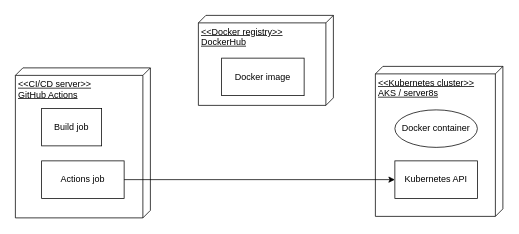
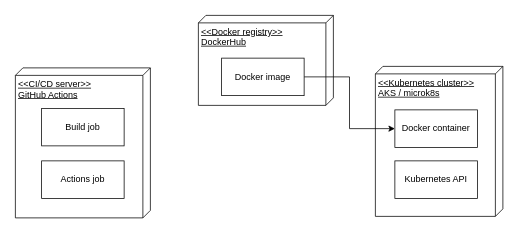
  <mxCell id="0" />
  <mxCell id="1" parent="0" />
  <mxCell id="2" value="&amp;lt;&amp;lt;CI/CD server&amp;gt;&amp;gt;&lt;br&gt;GitHub Actions" style="verticalAlign=top;align=left;spacingTop=8;spacingLeft=2;spacingRight=12;shape=cube;size=10;direction=south;fontStyle=4;html=1;whiteSpace=wrap;" vertex="1" parent="1"><mxGeometry x="20" y="90" width="180" height="200" as="geometry" /></mxCell>
- <mxCell id="3" value="Build job" style="html=1;whiteSpace=wrap;" vertex="1" parent="1"><mxGeometry x="55" y="144" width="80" height="50" as="geometry" /></mxCell>
+ <mxCell id="3" value="Build job" style="html=1;whiteSpace=wrap;" vertex="1" parent="1"><mxGeometry x="55" y="144" width="110" height="50" as="geometry" /></mxCell>
  <mxCell id="4" value="Actions job" style="html=1;whiteSpace=wrap;" vertex="1" parent="1"><mxGeometry x="55" y="214" width="110" height="50" as="geometry" /></mxCell>
  <mxCell id="5" value="&amp;lt;&amp;lt;Docker registry&amp;gt;&amp;gt;&lt;br&gt;DockerHub" style="verticalAlign=top;align=left;spacingTop=8;spacingLeft=2;spacingRight=12;shape=cube;size=10;direction=south;fontStyle=4;html=1;whiteSpace=wrap;" vertex="1" parent="1"><mxGeometry x="264" y="20" width="180" height="120" as="geometry" /></mxCell>
- <mxCell id="6" value="&amp;lt;&amp;lt;Kubernetes cluster&amp;gt;&amp;gt;&lt;br&gt;AKS / server8s" style="verticalAlign=top;align=left;spacingTop=8;spacingLeft=2;spacingRight=12;shape=cube;size=10;direction=south;fontStyle=4;html=1;whiteSpace=wrap;" vertex="1" parent="1"><mxGeometry x="500" y="88" width="170" height="200" as="geometry" /></mxCell>
+ <mxCell id="6" value="&amp;lt;&amp;lt;Kubernetes cluster&amp;gt;&amp;gt;&lt;br&gt;AKS / microk8s" style="verticalAlign=top;align=left;spacingTop=8;spacingLeft=2;spacingRight=12;shape=cube;size=10;direction=south;fontStyle=4;html=1;whiteSpace=wrap;" vertex="1" parent="1"><mxGeometry x="500" y="88" width="170" height="200" as="geometry" /></mxCell>
+ <mxCell id="7" style="edgeStyle=orthogonalEdgeStyle;rounded=0;orthogonalLoop=1;jettySize=auto;html=1;exitX=1;exitY=0.5;exitDx=0;exitDy=0;entryX=0;entryY=0.5;entryDx=0;entryDy=0;" edge="1" parent="1" source="8" target="9"><mxGeometry relative="1" as="geometry"><mxPoint x="460" y="170" as="targetPoint" /></mxGeometry></mxCell>
  <mxCell id="8" value="Docker image" style="html=1;whiteSpace=wrap;" vertex="1" parent="1"><mxGeometry x="295" y="77" width="110" height="50" as="geometry" /></mxCell>
- <mxCell id="9" value="Docker container" style="ellipse;html=1;whiteSpace=wrap;" vertex="1" parent="1"><mxGeometry x="526" y="146" width="110" height="50" as="geometry" /></mxCell>
+ <mxCell id="9" value="Docker container" style="html=1;whiteSpace=wrap;" vertex="1" parent="1"><mxGeometry x="526" y="146" width="110" height="50" as="geometry" /></mxCell>
  <mxCell id="10" value="Kubernetes API" style="html=1;whiteSpace=wrap;" vertex="1" parent="1"><mxGeometry x="526" y="214" width="110" height="50" as="geometry" /></mxCell>
- <mxCell id="11" style="edgeStyle=orthogonalEdgeStyle;rounded=0;orthogonalLoop=1;jettySize=auto;html=1;entryX=0;entryY=0.5;entryDx=0;entryDy=0;" edge="1" parent="1" source="4" target="10"><mxGeometry relative="1" as="geometry"><mxPoint x="460" y="239" as="targetPoint" /></mxGeometry></mxCell>
